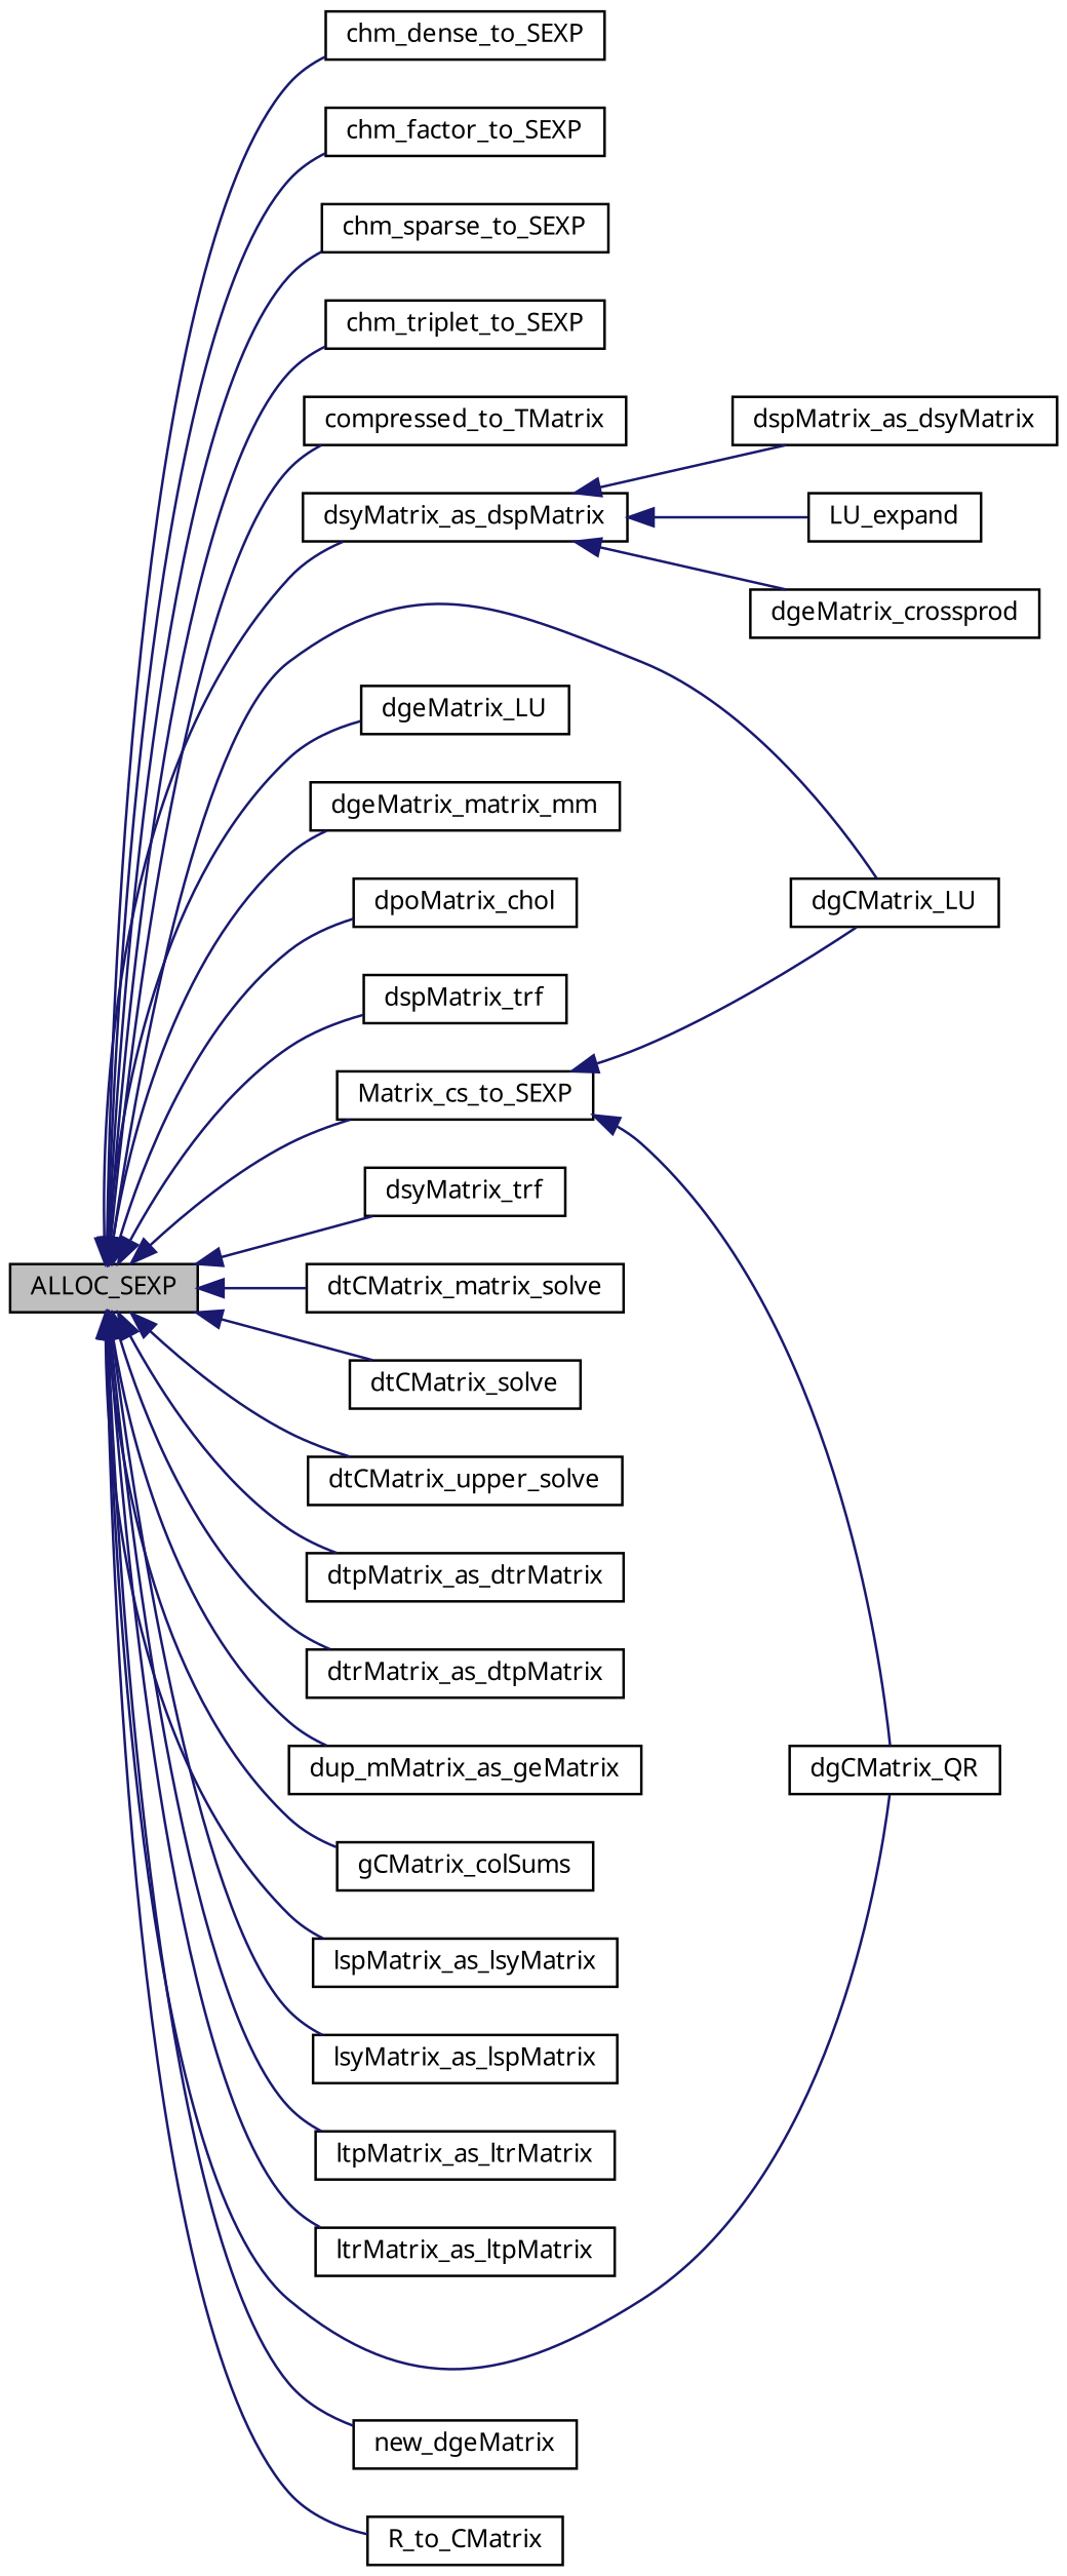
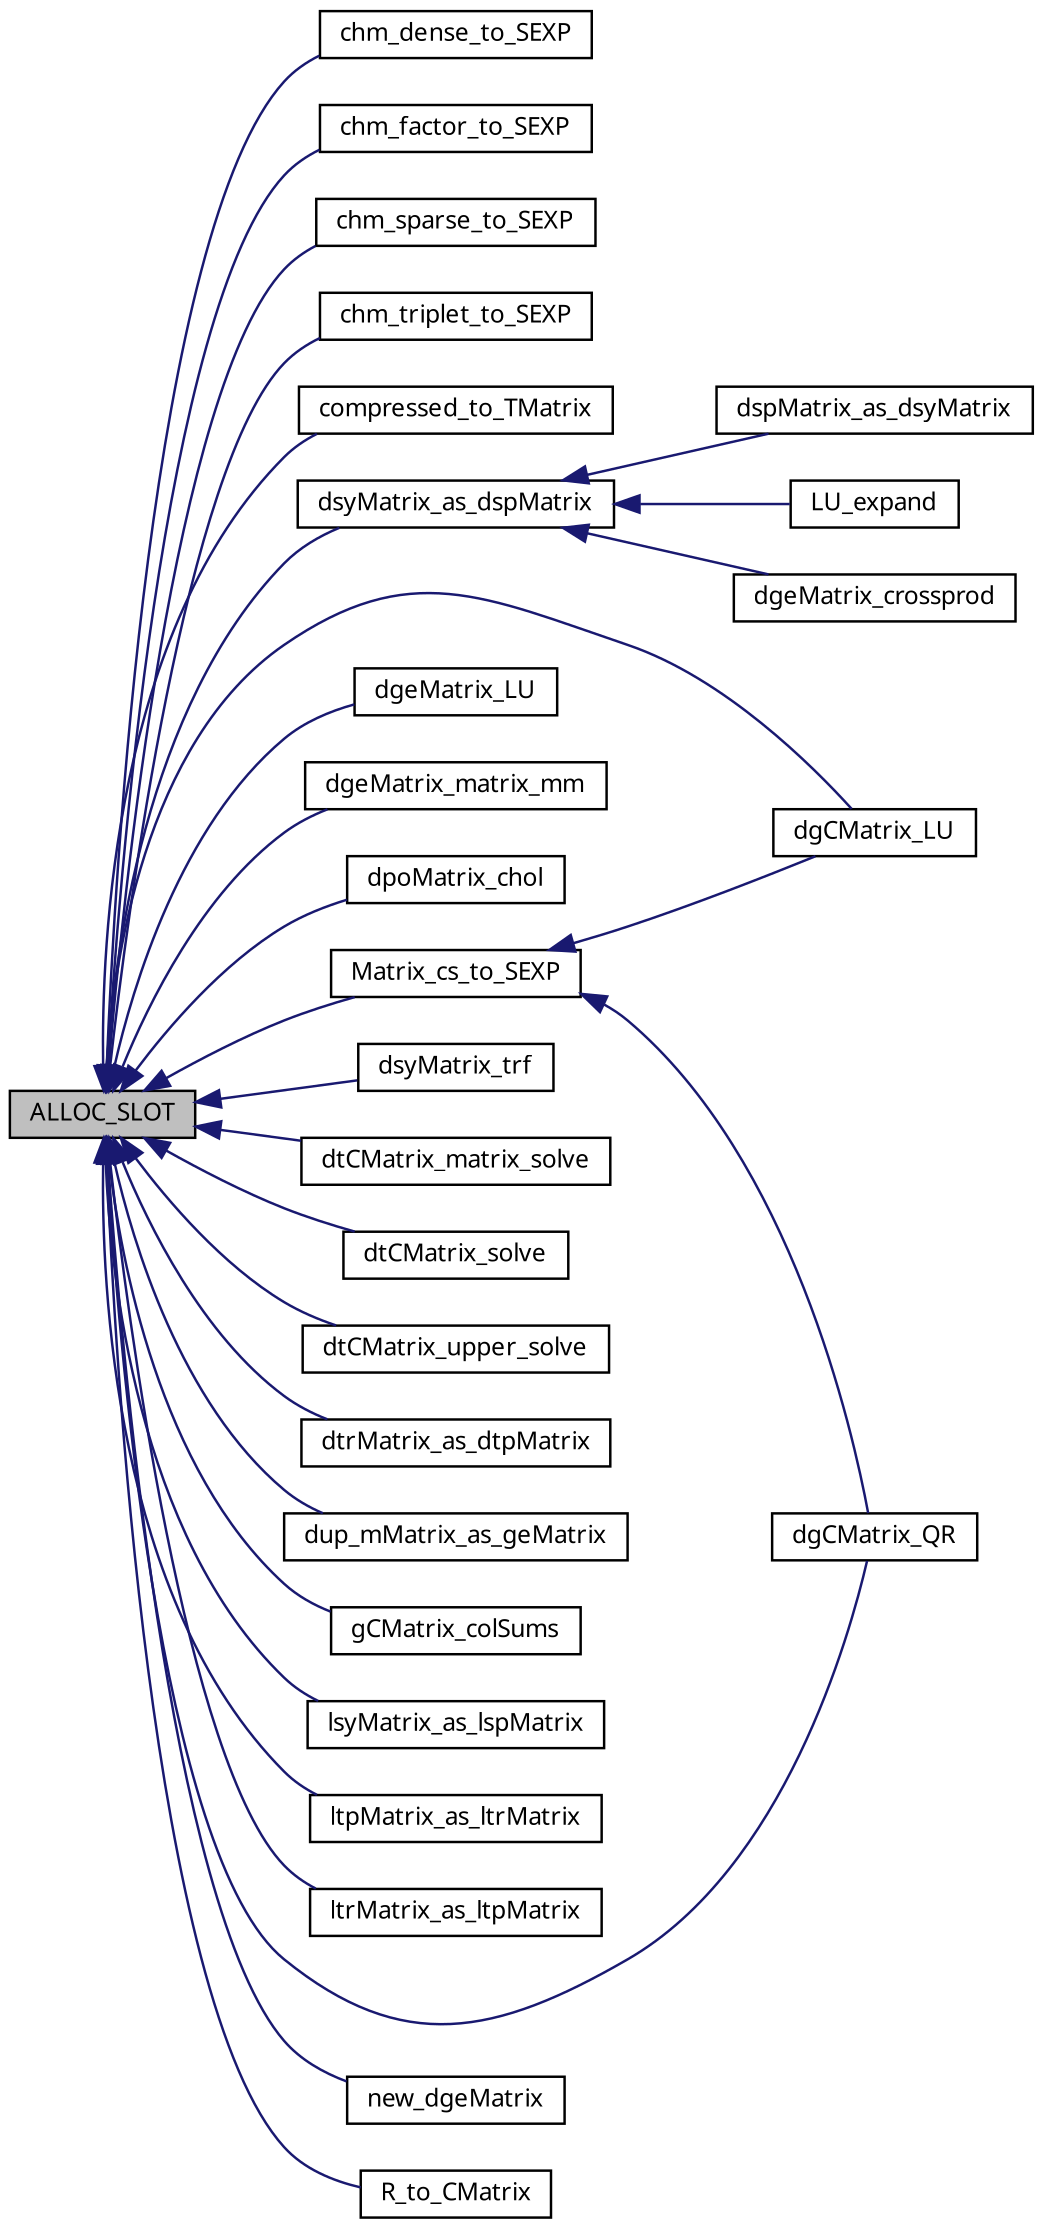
  digraph {
    rankdir=LR
    node [color=black fillcolor=white fontname="FreeSans.ttf" fontsize=10 shape=record style=filled]
    edge [color=midnightblue dir=back fontname="FreeSans.ttf" fontsize=10 labelfontname="FreeSans.ttf" labelfontsize=10 style=solid]
-   n1 [fillcolor=grey75 fontcolor=black height=0.2 label=ALLOC_SEXP width=0.4]
+   n1 [fillcolor=grey75 fontcolor=black height=0.2 label=ALLOC_SLOT width=0.4]
    n2 [height=0.2 label=chm_dense_to_SEXP width=0.4]
    n3 [height=0.2 label=chm_factor_to_SEXP width=0.4]
    n4 [height=0.2 label=chm_sparse_to_SEXP width=0.4]
    n5 [height=0.2 label=chm_triplet_to_SEXP width=0.4]
    n6 [height=0.2 label=compressed_to_TMatrix width=0.4]
    n7 [height=0.2 label=dgCMatrix_LU width=0.4]
    n8 [height=0.2 label=dgCMatrix_QR width=0.4]
    n9 [height=0.2 label=dgeMatrix_LU width=0.4]
    n10 [height=0.2 label=dgeMatrix_matrix_mm width=0.4]
    n11 [height=0.2 label=dpoMatrix_chol width=0.4]
-   n12 [height=0.2 label=dspMatrix_trf width=0.4]
    n13 [height=0.2 label=dsyMatrix_as_dspMatrix width=0.4]
    n14 [height=0.2 label=dsyMatrix_trf width=0.4]
    n15 [height=0.2 label=dtCMatrix_matrix_solve width=0.4]
    n16 [height=0.2 label=dtCMatrix_solve width=0.4]
    n17 [height=0.2 label=dtCMatrix_upper_solve width=0.4]
-   n18 [height=0.2 label=dtpMatrix_as_dtrMatrix width=0.4]
    n19 [height=0.2 label=dtrMatrix_as_dtpMatrix width=0.4]
    n20 [height=0.2 label=dup_mMatrix_as_geMatrix width=0.4]
    n21 [height=0.2 label=gCMatrix_colSums width=0.4]
-   n22 [height=0.2 label=lspMatrix_as_lsyMatrix width=0.4]
    n23 [height=0.2 label=lsyMatrix_as_lspMatrix width=0.4]
    n24 [height=0.2 label=ltpMatrix_as_ltrMatrix width=0.4]
    n25 [height=0.2 label=ltrMatrix_as_ltpMatrix width=0.4]
    n26 [height=0.2 label=Matrix_cs_to_SEXP width=0.4]
    n27 [height=0.2 label=new_dgeMatrix width=0.4]
    n28 [height=0.2 label=R_to_CMatrix width=0.4]
    n29 [height=0.2 label=dgeMatrix_crossprod width=0.4]
    n30 [height=0.2 label=dspMatrix_as_dsyMatrix width=0.4]
    n31 [height=0.2 label=LU_expand width=0.4]
    n1 -> n2
    n1 -> n3
    n1 -> n4
    n1 -> n5
    n1 -> n6
    n1 -> n7
    n1 -> n8
    n1 -> n9
    n1 -> n10
    n1 -> n11
-   n1 -> n12
    n1 -> n13
    n1 -> n14
    n1 -> n15
    n1 -> n16
    n1 -> n17
-   n1 -> n18
    n1 -> n19
    n1 -> n20
    n1 -> n21
-   n1 -> n22
    n1 -> n23
    n1 -> n24
    n1 -> n25
    n1 -> n26
    n1 -> n27
    n1 -> n28
    n13 -> n29
    n13 -> n30
    n13 -> n31
    n26 -> n7
    n26 -> n8
  }
